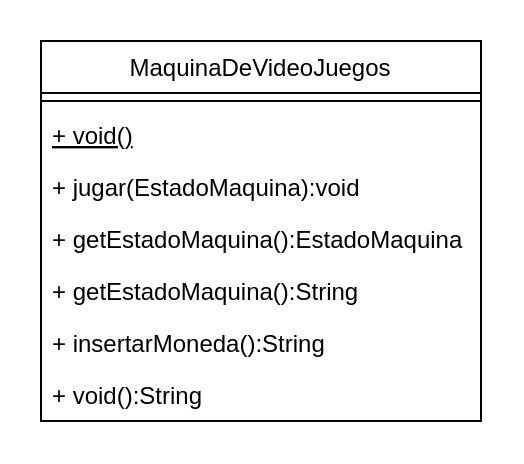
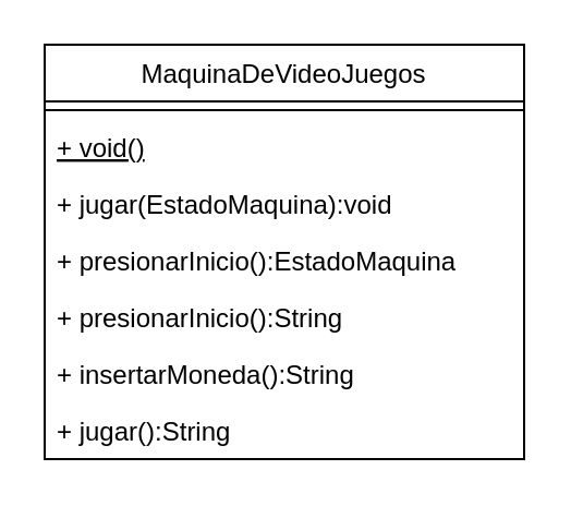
  <mxCell id="0" />
  <mxCell id="1" parent="0" />
  <mxCell id="2" value="MaquinaDeVideoJuegos" style="swimlane;fontStyle=0;align=center;verticalAlign=top;childLayout=stackLayout;horizontal=1;startSize=26;horizontalStack=0;resizeParent=1;resizeParentMax=0;resizeLast=0;collapsible=1;marginBottom=0;" vertex="1" parent="1"><mxGeometry x="20" y="20" width="220" height="190" as="geometry" /></mxCell>
  <mxCell id="3" value="" style="line;strokeWidth=1;fillColor=none;align=left;verticalAlign=middle;spacingTop=-1;spacingLeft=3;spacingRight=3;rotatable=0;labelPosition=right;points=[];portConstraint=eastwest;strokeColor=inherit;" vertex="1" parent="2"><mxGeometry y="26" width="220" height="8" as="geometry" /></mxCell>
  <mxCell id="4" value="+ void()" style="text;strokeColor=none;fillColor=none;align=left;verticalAlign=top;spacingLeft=4;spacingRight=4;overflow=hidden;rotatable=0;points=[[0,0.5],[1,0.5]];portConstraint=eastwest;fontStyle=4" vertex="1" parent="2"><mxGeometry y="34" width="220" height="26" as="geometry" /></mxCell>
  <mxCell id="5" value="+ jugar(EstadoMaquina):void" style="text;strokeColor=none;fillColor=none;align=left;verticalAlign=top;spacingLeft=4;spacingRight=4;overflow=hidden;rotatable=0;points=[[0,0.5],[1,0.5]];portConstraint=eastwest;fontStyle=0" vertex="1" parent="2"><mxGeometry y="60" width="220" height="26" as="geometry" /></mxCell>
- <mxCell id="6" value="+ getEstadoMaquina():EstadoMaquina" style="text;strokeColor=none;fillColor=none;align=left;verticalAlign=top;spacingLeft=4;spacingRight=4;overflow=hidden;rotatable=0;points=[[0,0.5],[1,0.5]];portConstraint=eastwest;fontStyle=0" vertex="1" parent="2"><mxGeometry y="86" width="220" height="26" as="geometry" /></mxCell>
- <mxCell id="7" value="+ getEstadoMaquina():String" style="text;strokeColor=none;fillColor=none;align=left;verticalAlign=top;spacingLeft=4;spacingRight=4;overflow=hidden;rotatable=0;points=[[0,0.5],[1,0.5]];portConstraint=eastwest;fontStyle=0" vertex="1" parent="2"><mxGeometry y="112" width="220" height="26" as="geometry" /></mxCell>
+ <mxCell id="6" value="+ presionarInicio():EstadoMaquina" style="text;strokeColor=none;fillColor=none;align=left;verticalAlign=top;spacingLeft=4;spacingRight=4;overflow=hidden;rotatable=0;points=[[0,0.5],[1,0.5]];portConstraint=eastwest;fontStyle=0" vertex="1" parent="2"><mxGeometry y="86" width="220" height="26" as="geometry" /></mxCell>
+ <mxCell id="7" value="+ presionarInicio():String" style="text;strokeColor=none;fillColor=none;align=left;verticalAlign=top;spacingLeft=4;spacingRight=4;overflow=hidden;rotatable=0;points=[[0,0.5],[1,0.5]];portConstraint=eastwest;fontStyle=0" vertex="1" parent="2"><mxGeometry y="112" width="220" height="26" as="geometry" /></mxCell>
  <mxCell id="8" value="+ insertarMoneda():String" style="text;strokeColor=none;fillColor=none;align=left;verticalAlign=top;spacingLeft=4;spacingRight=4;overflow=hidden;rotatable=0;points=[[0,0.5],[1,0.5]];portConstraint=eastwest;fontStyle=0" vertex="1" parent="2"><mxGeometry y="138" width="220" height="26" as="geometry" /></mxCell>
- <mxCell id="9" value="+ void():String" style="text;strokeColor=none;fillColor=none;align=left;verticalAlign=top;spacingLeft=4;spacingRight=4;overflow=hidden;rotatable=0;points=[[0,0.5],[1,0.5]];portConstraint=eastwest;fontStyle=0" vertex="1" parent="2"><mxGeometry y="164" width="220" height="26" as="geometry" /></mxCell>
+ <mxCell id="9" value="+ jugar():String" style="text;strokeColor=none;fillColor=none;align=left;verticalAlign=top;spacingLeft=4;spacingRight=4;overflow=hidden;rotatable=0;points=[[0,0.5],[1,0.5]];portConstraint=eastwest;fontStyle=0" vertex="1" parent="2"><mxGeometry y="164" width="220" height="26" as="geometry" /></mxCell>
